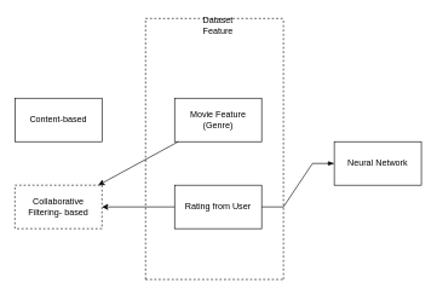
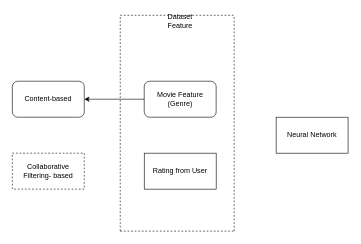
  <mxCell id="0" />
  <mxCell id="1" parent="0" />
- <mxCell id="2" value="Content-based" style="rounded=0;whiteSpace=wrap;html=1;" vertex="1" parent="1"><mxGeometry x="20" y="135" width="120" height="60" as="geometry" /></mxCell>
+ <mxCell id="2" value="Content-based" style="whiteSpace=wrap;html=1;rounded=1;" vertex="1" parent="1"><mxGeometry x="20" y="135" width="120" height="60" as="geometry" /></mxCell>
  <mxCell id="3" value="Collaborative Filtering- based" style="rounded=0;whiteSpace=wrap;html=1;dashed=1;" vertex="1" parent="1"><mxGeometry x="20" y="255" width="120" height="60" as="geometry" /></mxCell>
- <mxCell id="4" value="Movie Feature&lt;div&gt;(Genre)&lt;/div&gt;" style="rounded=0;whiteSpace=wrap;html=1;" vertex="1" parent="1"><mxGeometry x="240" y="135" width="120" height="60" as="geometry" /></mxCell>
+ <mxCell id="4" value="Movie Feature&lt;div&gt;(Genre)&lt;/div&gt;" style="whiteSpace=wrap;html=1;rounded=1;" vertex="1" parent="1"><mxGeometry x="240" y="135" width="120" height="60" as="geometry" /></mxCell>
  <mxCell id="5" value="Rating from User" style="rounded=0;whiteSpace=wrap;html=1;" vertex="1" parent="1"><mxGeometry x="240" y="255" width="120" height="60" as="geometry" /></mxCell>
  <mxCell id="6" value="Neural Network" style="rounded=0;whiteSpace=wrap;html=1;" vertex="1" parent="1"><mxGeometry x="460" y="195" width="120" height="60" as="geometry" /></mxCell>
  <mxCell id="7" value="" style="endArrow=none;dashed=1;html=1;rounded=0;" edge="1" parent="1"><mxGeometry width="50" height="50" relative="1" as="geometry"><mxPoint x="200" y="385" as="sourcePoint" /><mxPoint x="200" y="25" as="targetPoint" /></mxGeometry></mxCell>
  <mxCell id="8" value="" style="endArrow=none;dashed=1;html=1;rounded=0;" edge="1" parent="1"><mxGeometry width="50" height="50" relative="1" as="geometry"><mxPoint x="390" y="385" as="sourcePoint" /><mxPoint x="390" y="25" as="targetPoint" /></mxGeometry></mxCell>
  <mxCell id="9" value="" style="endArrow=none;dashed=1;html=1;rounded=0;" edge="1" parent="1"><mxGeometry width="50" height="50" relative="1" as="geometry"><mxPoint x="200" y="25" as="sourcePoint" /><mxPoint x="390" y="25" as="targetPoint" /></mxGeometry></mxCell>
  <mxCell id="10" value="" style="endArrow=none;dashed=1;html=1;rounded=0;" edge="1" parent="1"><mxGeometry width="50" height="50" relative="1" as="geometry"><mxPoint x="200" y="385" as="sourcePoint" /><mxPoint x="390" y="385" as="targetPoint" /></mxGeometry></mxCell>
  <mxCell id="11" value="Dataset Feature" style="text;html=1;align=center;verticalAlign=middle;whiteSpace=wrap;rounded=0;" vertex="1" parent="1"><mxGeometry x="270" y="20" width="60" height="30" as="geometry" /></mxCell>
- <mxCell id="12" value="" style="endArrow=classic;html=1;rounded=0;" edge="1" parent="1" source="4" target="3"><mxGeometry width="50" height="50" relative="1" as="geometry"><mxPoint x="310" y="325" as="sourcePoint" /><mxPoint x="360" y="275" as="targetPoint" /></mxGeometry></mxCell>
- <mxCell id="13" value="" style="endArrow=classic;html=1;rounded=0;exitX=0;exitY=0.5;exitDx=0;exitDy=0;" edge="1" parent="1" source="5" target="3"><mxGeometry width="50" height="50" relative="1" as="geometry"><mxPoint x="250" y="175" as="sourcePoint" /><mxPoint x="150" y="175" as="targetPoint" /></mxGeometry></mxCell>
- <mxCell id="14" value="" style="edgeStyle=entityRelationEdgeStyle;fontSize=12;html=1;endArrow=blockThin;endFill=1;startArrow=none;rounded=0;startFill=0;exitX=1;exitY=0.5;exitDx=0;exitDy=0;" edge="1" parent="1" source="5" target="6"><mxGeometry width="60" height="60" relative="1" as="geometry"><mxPoint x="300" y="335" as="sourcePoint" /><mxPoint x="360" y="275" as="targetPoint" /><Array as="points"><mxPoint x="440" y="285" /><mxPoint x="400" y="205" /><mxPoint x="410" y="285" /></Array></mxGeometry></mxCell>
+ <mxCell id="12" value="" style="endArrow=classic;html=1;rounded=0;entryX=1;entryY=0.5;entryDx=0;entryDy=0;" edge="1" parent="1" source="4" target="2"><mxGeometry width="50" height="50" relative="1" as="geometry"><mxPoint x="310" y="325" as="sourcePoint" /><mxPoint x="360" y="275" as="targetPoint" /></mxGeometry></mxCell>
